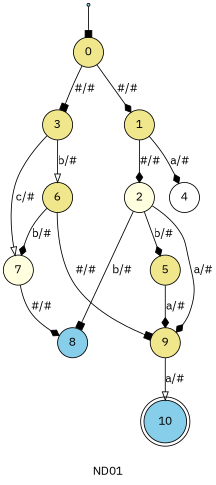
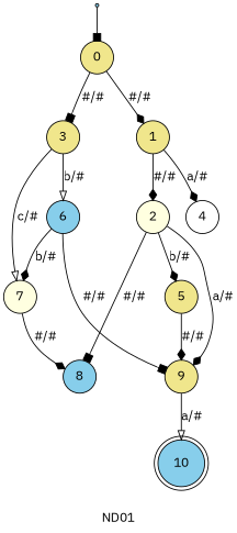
  digraph {
    fontname="IBM Plex Sans"
    label=ND01
    rankdir=TB
    node [fillcolor=khaki fontname="IBM Plex Sans" shape=circle style=filled]
    edge [arrowhead=diamond fontname="IBM Plex Sans"]
    init0 [fillcolor=skyblue shape=point]
    0
    3
    1
-   6
+   6 [fillcolor=skyblue]
    7 [fillcolor=lightyellow]
    2 [fillcolor=lightyellow]
    4 [fillcolor=white]
    9
    8 [fillcolor=skyblue]
    5
    10 [fillcolor=skyblue shape=doublecircle]
    init0 -> 0 [arrowhead=box]
    0 -> 3 [arrowhead=box label="#/#"]
    0 -> 1 [label="#/#"]
    3 -> 6 [arrowhead=onormal label="b/#"]
    3 -> 7 [arrowhead=onormal label="c/#"]
    1 -> 2 [label="#/#"]
    1 -> 4 [label="a/#"]
    6 -> 7 [label="b/#"]
    6 -> 9 [arrowhead=box label="#/#"]
    7 -> 8 [label="#/#"]
    2 -> 9 [label="a/#"]
-   2 -> 8 [arrowhead=box label="b/#"]
+   2 -> 8 [arrowhead=box label="#/#"]
    2 -> 5 [label="b/#"]
    9 -> 10 [arrowhead=onormal label="a/#"]
-   5 -> 9 [label="a/#"]
+   5 -> 9 [label="#/#"]
  }
